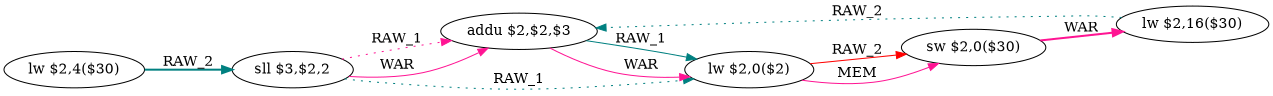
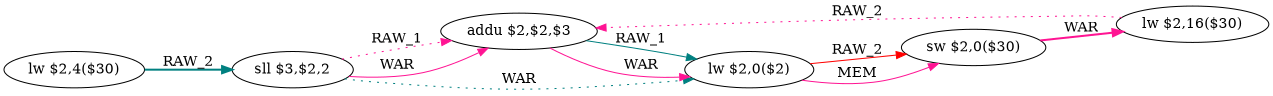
  digraph {
    rankdir=LR
    node [shape=ellipse]
    edge [color=deeppink style=solid]
    n1 [label="lw $2,4($30)"]
    n2 [label="sll $3,$2,2"]
    n3 [label="addu $2,$2,$3"]
    n4 [label="lw $2,0($2)"]
    n5 [label="lw $2,16($30)"]
    n6 [label="sw $2,0($30)"]
    n1 -> n2 [color=teal label=RAW_2 style=bold]
    n2 -> n3 [label=RAW_1 style=dotted]
    n2 -> n3 [label=WAR]
-   n2 -> n4 [color=teal label=RAW_1 style=dotted]
+   n2 -> n4 [color=teal label=WAR style=dotted]
    n3 -> n4 [color=teal label=RAW_1]
    n3 -> n4 [label=WAR]
    n4 -> n6 [color=red label=RAW_2]
    n4 -> n6 [label=MEM]
-   n5 -> n3 [color=teal label=RAW_2 style=dotted]
+   n5 -> n3 [label=RAW_2 style=dotted]
    n6 -> n5 [label=WAR style=bold]
  }
